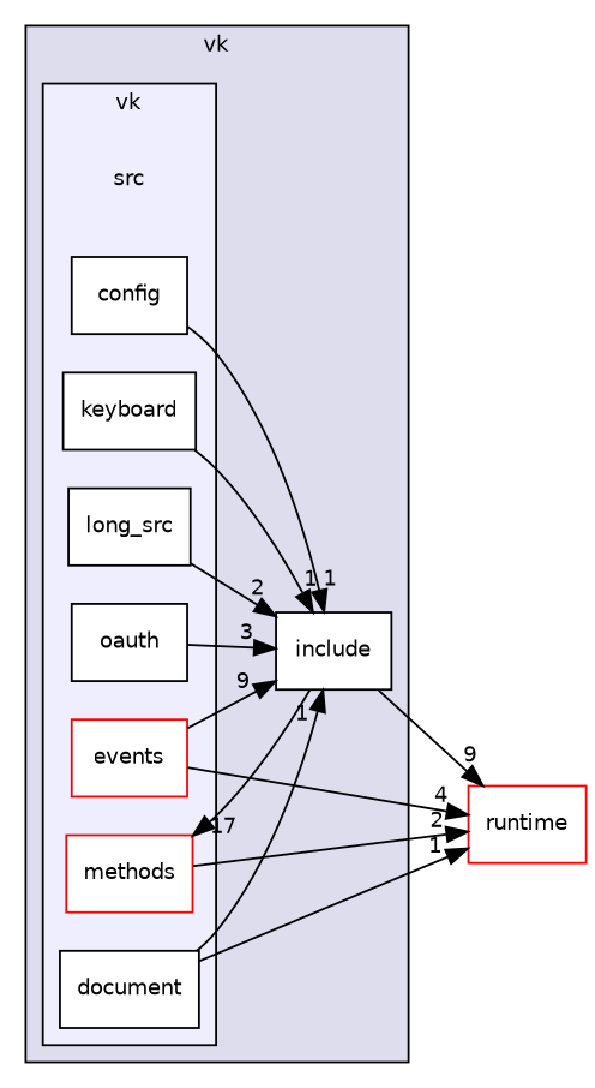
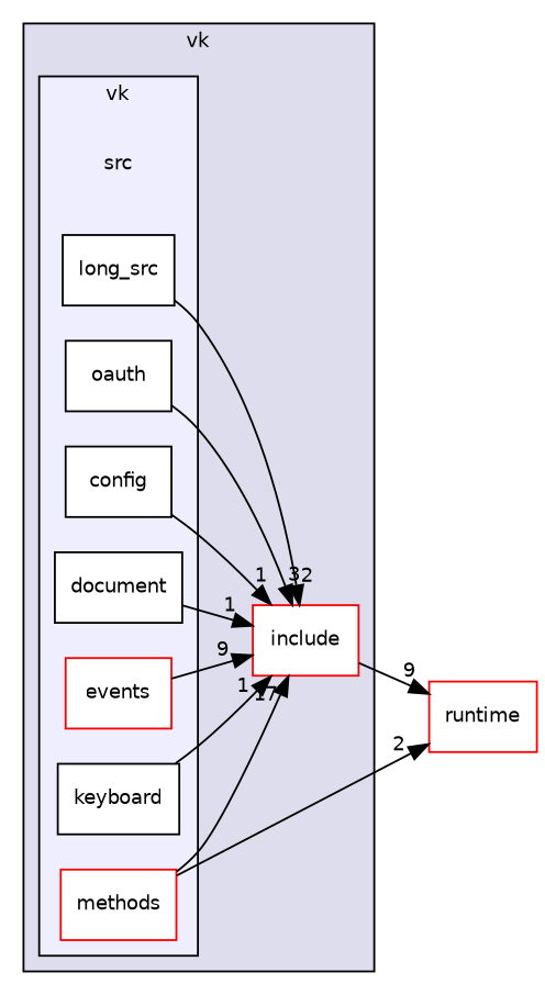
  digraph {
    compound=true
    rankdir=LR
    node [fontname=Helvetica fontsize=10 shape=box fillcolor=white style=filled]
    edge [headlabel=1 labeldistance=1.5 labelfontname=Helvetica labelfontsize=10]
    n1 [color=red label=src shape=plaintext fillcolor="" style=""]
    n2 [label=config]
    n3 [label=document]
    n4 [color=red label=events]
    n5 [label=keyboard]
    n6 [label=long_src]
    n7 [color=red label=methods]
    n8 [label=oauth]
-   n9 [color=black label=include]
+   n9 [color=red label=include]
    n10 [color=red label=runtime]
    subgraph cluster_1 {
      bgcolor="#ddddee"
      fontname=Helvetica
      fontsize=10
      label=vk
      pencolor=black
      n9
      subgraph cluster_2 {
        bgcolor="#eeeeff"
        fontname=Helvetica
        fontsize=10
        label=vk
        pencolor=black
        n1
        n2
        n3
        n4
        n5
        n6
        n7
        n8
      }
    }
    n2 -> n9
    n3 -> n9
-   n3 -> n10
    n4 -> n9 [headlabel=9]
-   n4 -> n10 [headlabel=4]
    n5 -> n9
    n6 -> n9 [headlabel=2]
-   n9 -> n7 [headlabel=17]
+   n7 -> n9 [headlabel=17]
    n7 -> n10 [headlabel=2]
    n8 -> n9 [headlabel=3]
    n9 -> n10 [headlabel=9]
  }
